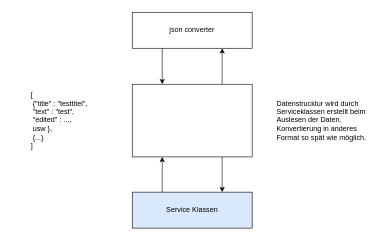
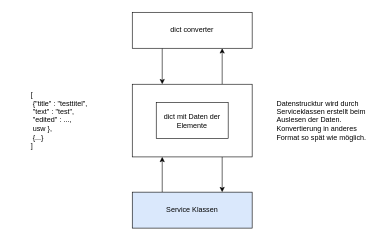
  <mxCell id="0" />
  <mxCell id="1" parent="0" />
  <mxCell id="2" style="edgeStyle=orthogonalEdgeStyle;rounded=0;orthogonalLoop=1;jettySize=auto;html=1;exitX=0.75;exitY=1;exitDx=0;exitDy=0;entryX=0.75;entryY=0;entryDx=0;entryDy=0;" edge="1" parent="1" source="4" target="9"><mxGeometry relative="1" as="geometry" /></mxCell>
  <mxCell id="3" style="edgeStyle=orthogonalEdgeStyle;rounded=0;orthogonalLoop=1;jettySize=auto;html=1;exitX=0.75;exitY=0;exitDx=0;exitDy=0;entryX=0.75;entryY=1;entryDx=0;entryDy=0;" edge="1" parent="1" source="4" target="7"><mxGeometry relative="1" as="geometry" /></mxCell>
  <mxCell id="4" value="" style="rounded=0;whiteSpace=wrap;html=1;align=center;" vertex="1" parent="1"><mxGeometry x="220" y="140" width="200" height="121.25" as="geometry" /></mxCell>
+ <mxCell id="5" value="dict mit Daten der Elemente" style="rounded=0;whiteSpace=wrap;html=1;" vertex="1" parent="1"><mxGeometry x="260" y="170.63" width="120" height="60" as="geometry" /></mxCell>
  <mxCell id="6" style="edgeStyle=orthogonalEdgeStyle;rounded=0;orthogonalLoop=1;jettySize=auto;html=1;exitX=0.25;exitY=1;exitDx=0;exitDy=0;entryX=0.25;entryY=0;entryDx=0;entryDy=0;" edge="1" parent="1" source="7" target="4"><mxGeometry relative="1" as="geometry" /></mxCell>
- <mxCell id="7" value="json converter" style="rounded=0;whiteSpace=wrap;html=1;" vertex="1" parent="1"><mxGeometry x="220" y="20" width="200" height="60" as="geometry" /></mxCell>
+ <mxCell id="7" value="dict converter" style="rounded=0;whiteSpace=wrap;html=1;" vertex="1" parent="1"><mxGeometry x="220" y="20" width="200" height="60" as="geometry" /></mxCell>
  <mxCell id="8" style="edgeStyle=orthogonalEdgeStyle;rounded=0;orthogonalLoop=1;jettySize=auto;html=1;exitX=0.25;exitY=0;exitDx=0;exitDy=0;entryX=0.25;entryY=1;entryDx=0;entryDy=0;" edge="1" parent="1" source="9" target="4"><mxGeometry relative="1" as="geometry" /></mxCell>
  <mxCell id="9" value="Service Klassen" style="rounded=0;whiteSpace=wrap;html=1;fillColor=#dae8fc;" vertex="1" parent="1"><mxGeometry x="220" y="320" width="200" height="60" as="geometry" /></mxCell>
  <mxCell id="10" value="&lt;div style=&quot;text-align: left&quot;&gt;&lt;span&gt;[&lt;/span&gt;&lt;/div&gt;&lt;div style=&quot;text-align: left&quot;&gt;&lt;span&gt;&amp;nbsp;{&quot;title&quot; : &quot;testtitel&quot;,&amp;nbsp;&lt;/span&gt;&lt;/div&gt;&lt;div style=&quot;text-align: left&quot;&gt;&lt;span&gt;&amp;nbsp;&quot;text&quot; : &quot;test&quot;,&amp;nbsp;&lt;/span&gt;&lt;/div&gt;&lt;div style=&quot;text-align: left&quot;&gt;&lt;span&gt;&amp;nbsp;&quot;edited&quot; : ...,&amp;nbsp;&lt;/span&gt;&lt;/div&gt;&lt;div style=&quot;text-align: left&quot;&gt;&lt;span&gt;&amp;nbsp;usw&amp;nbsp;&lt;/span&gt;&lt;span&gt;},&amp;nbsp;&lt;/span&gt;&lt;/div&gt;&lt;div style=&quot;text-align: left&quot;&gt;&lt;span&gt;&amp;nbsp;{...}&lt;/span&gt;&lt;/div&gt;&lt;div style=&quot;text-align: left&quot;&gt;&lt;span&gt;]&lt;/span&gt;&lt;/div&gt;" style="text;html=1;strokeColor=none;fillColor=none;align=center;verticalAlign=middle;whiteSpace=wrap;rounded=0;" vertex="1" parent="1"><mxGeometry x="20" y="140" width="160" height="120" as="geometry" /></mxCell>
  <mxCell id="11" value="&lt;div style=&quot;text-align: left&quot;&gt;&lt;span&gt;Datenstrucktur wird durch Serviceklassen erstellt beim Auslesen der Daten.&amp;nbsp;&lt;/span&gt;&lt;/div&gt;&lt;div style=&quot;text-align: left&quot;&gt;&lt;span&gt;Konvertierung in anderes Format so spät wie möglich.&lt;/span&gt;&lt;/div&gt;" style="text;html=1;strokeColor=none;fillColor=none;align=center;verticalAlign=middle;whiteSpace=wrap;rounded=0;" vertex="1" parent="1"><mxGeometry x="460" y="140" width="160" height="120" as="geometry" /></mxCell>
